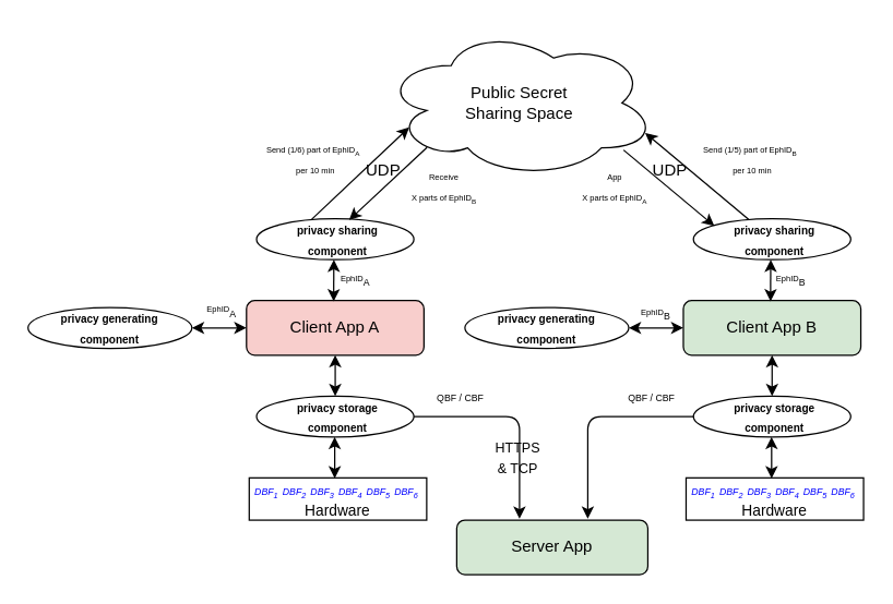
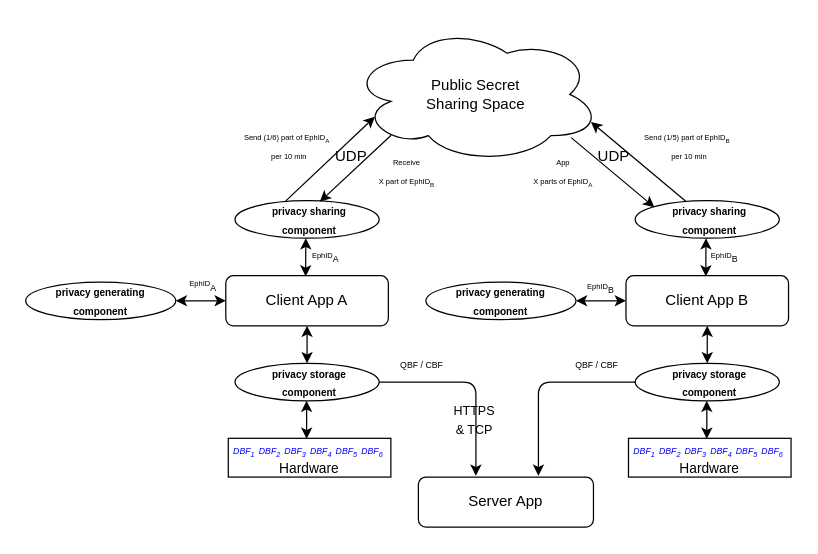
  <mxCell id="0" />
  <mxCell id="1" parent="0" />
- <mxCell id="2" value="Server App" style="rounded=1;whiteSpace=wrap;html=1;fillColor=#d5e8d4;" vertex="1" parent="1"><mxGeometry x="334" y="381" width="140" height="40" as="geometry" /></mxCell>
- <mxCell id="3" value="Client App A" style="rounded=1;whiteSpace=wrap;html=1;fillColor=#f8cecc;" vertex="1" parent="1"><mxGeometry x="180" y="220" width="130" height="40" as="geometry" /></mxCell>
+ <mxCell id="2" value="Server App" style="rounded=1;whiteSpace=wrap;html=1;" vertex="1" parent="1"><mxGeometry x="334" y="381" width="140" height="40" as="geometry" /></mxCell>
+ <mxCell id="3" value="Client App A" style="rounded=1;whiteSpace=wrap;html=1;" vertex="1" parent="1"><mxGeometry x="180" y="220" width="130" height="40" as="geometry" /></mxCell>
  <mxCell id="4" value="Public Secret &lt;br&gt;Sharing Space" style="ellipse;shape=cloud;whiteSpace=wrap;html=1;" vertex="1" parent="1"><mxGeometry x="280" y="20" width="200" height="110" as="geometry" /></mxCell>
  <mxCell id="5" value="&lt;font style=&quot;font-size: 7px&quot;&gt;&lt;i&gt;&lt;font color=&quot;#0000ff&quot;&gt;DBF&lt;sub&gt;1&amp;nbsp;&amp;nbsp;&lt;/sub&gt;DBF&lt;sub&gt;2&amp;nbsp;&amp;nbsp;&lt;/sub&gt;DBF&lt;sub&gt;3&amp;nbsp;&amp;nbsp;&lt;/sub&gt;DBF&lt;sub&gt;4&amp;nbsp;&amp;nbsp;&lt;/sub&gt;DBF&lt;sub&gt;5&amp;nbsp;&amp;nbsp;&lt;/sub&gt;DBF&lt;/font&gt;&lt;/i&gt;&lt;sub&gt;&lt;i&gt;&lt;font color=&quot;#0000ff&quot;&gt;6&amp;nbsp;&lt;/font&gt;&lt;/i&gt;&lt;br&gt;&lt;/sub&gt;&lt;/font&gt;&lt;font style=&quot;font-size: 11px&quot;&gt;Hardware&lt;/font&gt;&lt;span style=&quot;font-size: 7px&quot;&gt;&lt;br&gt;&lt;/span&gt;" style="rounded=0;whiteSpace=wrap;html=1;" vertex="1" parent="1"><mxGeometry x="182" y="350" width="130" height="31" as="geometry" /></mxCell>
  <mxCell id="6" value="" style="endArrow=classic;startArrow=classic;html=1;exitX=0.5;exitY=1;exitDx=0;exitDy=0;" edge="1" parent="1" source="3" target="7"><mxGeometry width="50" height="50" relative="1" as="geometry"><mxPoint x="238.62" y="261" as="sourcePoint" /><mxPoint x="239.38" y="260" as="targetPoint" /></mxGeometry></mxCell>
  <mxCell id="7" value="&lt;span style=&quot;color: rgba(0 , 0 , 0 , 0) ; font-family: monospace ; font-size: 0px&quot;&gt;%3CmxGraphModel%3E%3Croot%3E%3CmxCell%20id%3D%220%22%2F%3E%3CmxCell%20id%3D%221%22%20parent%3D%220%22%2F%3E%3CmxCell%20id%3D%222%22%20value%3D%22%26lt%3Bfont%20style%3D%26quot%3Bfont-size%3A%207px%26quot%3B%26gt%3Bprivacy%20storage%20component%26lt%3B%2Ffont%26gt%3B%22%20style%3D%22text%3Bhtml%3D1%3BstrokeColor%3Dnone%3BfillColor%3Dnone%3Balign%3Dcenter%3BverticalAlign%3Dmiddle%3BwhiteSpace%3Dwrap%3Brounded%3D0%3B%22%20vertex%3D%221%22%20parent%3D%221%22%3E%3CmxGeometry%20x%3D%22460%22%20y%3D%22190%22%20width%3D%22110%22%20height%3D%2220%22%20as%3D%22geometry%22%2F%3E%3C%2FmxCell%3E%3C%2Froot%3E%3C%2FmxGraphModel%3E&lt;/span&gt;&lt;span style=&quot;color: rgba(0 , 0 , 0 , 0) ; font-family: monospace ; font-size: 0px&quot;&gt;%3CmxGraphModel%3E%3Croot%3E%3CmxCell%20id%3D%220%22%2F%3E%3CmxCell%20id%3D%221%22%20parent%3D%220%22%2F%3E%3CmxCell%20id%3D%222%22%20value%3D%22%26lt%3Bfont%20style%3D%26quot%3Bfont-size%3A%207px%26quot%3B%26gt%3Bprivacy%20storage%20component%26lt%3B%2Ffont%26gt%3B%22%20style%3D%22text%3Bhtml%3D1%3BstrokeColor%3Dnone%3BfillColor%3Dnone%3Balign%3Dcenter%3BverticalAlign%3Dmiddle%3BwhiteSpace%3Dwrap%3Brounded%3D0%3B%22%20vertex%3D%221%22%20parent%3D%221%22%3E%3CmxGeometry%20x%3D%22460%22%20y%3D%22190%22%20width%3D%22110%22%20height%3D%2220%22%20as%3D%22geometry%22%2F%3E%3C%2FmxCell%3E%3C%2Froot%3E%3C%2FmxGraphModel%3E&lt;/span&gt;" style="ellipse;whiteSpace=wrap;html=1;" vertex="1" parent="1"><mxGeometry x="187.38" y="290" width="115.24" height="30" as="geometry" /></mxCell>
  <mxCell id="8" value="&lt;b&gt;&lt;font style=&quot;font-size: 8px&quot;&gt;privacy storage component&lt;/font&gt;&lt;/b&gt;" style="text;html=1;strokeColor=none;fillColor=none;align=center;verticalAlign=middle;whiteSpace=wrap;rounded=0;" vertex="1" parent="1"><mxGeometry x="197" y="290" width="100" height="30" as="geometry" /></mxCell>
  <mxCell id="9" value="" style="endArrow=classic;startArrow=classic;html=1;entryX=0.482;entryY=0.011;entryDx=0;entryDy=0;entryPerimeter=0;" edge="1" parent="1" target="5"><mxGeometry width="50" height="50" relative="1" as="geometry"><mxPoint x="244.62" y="320" as="sourcePoint" /><mxPoint x="245.294" y="349" as="targetPoint" /></mxGeometry></mxCell>
  <mxCell id="10" value="&lt;span style=&quot;color: rgba(0 , 0 , 0 , 0) ; font-family: monospace ; font-size: 0px&quot;&gt;%3CmxGraphModel%3E%3Croot%3E%3CmxCell%20id%3D%220%22%2F%3E%3CmxCell%20id%3D%221%22%20parent%3D%220%22%2F%3E%3CmxCell%20id%3D%222%22%20value%3D%22%26lt%3Bfont%20style%3D%26quot%3Bfont-size%3A%207px%26quot%3B%26gt%3Bprivacy%20storage%20component%26lt%3B%2Ffont%26gt%3B%22%20style%3D%22text%3Bhtml%3D1%3BstrokeColor%3Dnone%3BfillColor%3Dnone%3Balign%3Dcenter%3BverticalAlign%3Dmiddle%3BwhiteSpace%3Dwrap%3Brounded%3D0%3B%22%20vertex%3D%221%22%20parent%3D%221%22%3E%3CmxGeometry%20x%3D%22460%22%20y%3D%22190%22%20width%3D%22110%22%20height%3D%2220%22%20as%3D%22geometry%22%2F%3E%3C%2FmxCell%3E%3C%2Froot%3E%3C%2FmxGraphModel%3E&lt;/span&gt;&lt;span style=&quot;color: rgba(0 , 0 , 0 , 0) ; font-family: monospace ; font-size: 0px&quot;&gt;%3CmxGraphModel%3E%3Croot%3E%3CmxCell%20id%3D%220%22%2F%3E%3CmxCell%20id%3D%221%22%20parent%3D%220%22%2F%3E%3CmxCell%20id%3D%222%22%20value%3D%22%26lt%3Bfont%20style%3D%26quot%3Bfont-size%3A%207px%26quot%3B%26gt%3Bprivacy%20storage%20component%26lt%3B%2Ffont%26gt%3B%22%20style%3D%22text%3Bhtml%3D1%3BstrokeColor%3Dnone%3BfillColor%3Dnone%3Balign%3Dcenter%3BverticalAlign%3Dmiddle%3BwhiteSpace%3Dwrap%3Brounded%3D0%3B%22%20vertex%3D%221%22%20parent%3D%221%22%3E%3CmxGeometry%20x%3D%22460%22%20y%3D%22190%22%20width%3D%22110%22%20height%3D%2220%22%20as%3D%22geometry%22%2F%3E%3C%2FmxCell%3E%3C%2Froot%3E%3C%2FmxGraphModel%3E&lt;/span&gt;" style="ellipse;whiteSpace=wrap;html=1;" vertex="1" parent="1"><mxGeometry x="187.38" y="160" width="115.24" height="30" as="geometry" /></mxCell>
  <mxCell id="11" value="&lt;b&gt;&lt;font style=&quot;font-size: 8px&quot;&gt;privacy sharing component&lt;/font&gt;&lt;/b&gt;" style="text;html=1;strokeColor=none;fillColor=none;align=center;verticalAlign=middle;whiteSpace=wrap;rounded=0;" vertex="1" parent="1"><mxGeometry x="197" y="160" width="100" height="30" as="geometry" /></mxCell>
  <mxCell id="12" value="" style="endArrow=classic;startArrow=classic;html=1;exitX=0.491;exitY=0.013;exitDx=0;exitDy=0;exitPerimeter=0;" edge="1" parent="1" source="3"><mxGeometry width="50" height="50" relative="1" as="geometry"><mxPoint x="245" y="222" as="sourcePoint" /><mxPoint x="244" y="190" as="targetPoint" /></mxGeometry></mxCell>
  <mxCell id="13" value="" style="endArrow=classic;html=1;exitX=0.308;exitY=0.012;exitDx=0;exitDy=0;exitPerimeter=0;entryX=0.096;entryY=0.662;entryDx=0;entryDy=0;entryPerimeter=0;" edge="1" parent="1" source="11" target="4"><mxGeometry width="50" height="50" relative="1" as="geometry"><mxPoint x="247" y="140" as="sourcePoint" /><mxPoint x="297" y="90" as="targetPoint" /></mxGeometry></mxCell>
  <mxCell id="14" value="" style="endArrow=classic;html=1;entryX=0.582;entryY=0.028;entryDx=0;entryDy=0;entryPerimeter=0;exitX=0.161;exitY=0.797;exitDx=0;exitDy=0;exitPerimeter=0;" edge="1" parent="1" source="4" target="11"><mxGeometry width="50" height="50" relative="1" as="geometry"><mxPoint x="313" y="107" as="sourcePoint" /><mxPoint x="280" y="90" as="targetPoint" /></mxGeometry></mxCell>
  <mxCell id="15" value="&lt;font style=&quot;font-size: 6px&quot;&gt;Send (1/6) part of EphID&lt;sub&gt;A&lt;/sub&gt;&amp;nbsp;&lt;br&gt;&amp;nbsp;per 10 min&lt;/font&gt;" style="text;html=1;strokeColor=none;fillColor=none;align=center;verticalAlign=middle;whiteSpace=wrap;rounded=0;" vertex="1" parent="1"><mxGeometry x="180" y="110" width="100" height="10" as="geometry" /></mxCell>
- <mxCell id="16" value="&lt;font style=&quot;font-size: 6px&quot;&gt;Receive &lt;br&gt;X parts of EphID&lt;sub&gt;B&lt;/sub&gt;&lt;/font&gt;" style="text;html=1;strokeColor=none;fillColor=none;align=center;verticalAlign=middle;whiteSpace=wrap;rounded=0;" vertex="1" parent="1"><mxGeometry x="275" y="130" width="100" height="10" as="geometry" /></mxCell>
- <mxCell id="17" value="Client App B" style="rounded=1;whiteSpace=wrap;html=1;fillColor=#d5e8d4;" vertex="1" parent="1"><mxGeometry x="500" y="220" width="130" height="40" as="geometry" /></mxCell>
+ <mxCell id="16" value="&lt;font style=&quot;font-size: 6px&quot;&gt;Receive &lt;br&gt;X part of EphID&lt;sub&gt;B&lt;/sub&gt;&lt;/font&gt;" style="text;html=1;strokeColor=none;fillColor=none;align=center;verticalAlign=middle;whiteSpace=wrap;rounded=0;" vertex="1" parent="1"><mxGeometry x="275" y="130" width="100" height="10" as="geometry" /></mxCell>
+ <mxCell id="17" value="Client App B" style="rounded=1;whiteSpace=wrap;html=1;" vertex="1" parent="1"><mxGeometry x="500" y="220" width="130" height="40" as="geometry" /></mxCell>
  <mxCell id="18" value="&lt;font style=&quot;font-size: 7px&quot;&gt;&lt;i&gt;&lt;font color=&quot;#0000ff&quot;&gt;DBF&lt;sub&gt;1&amp;nbsp;&amp;nbsp;&lt;/sub&gt;DBF&lt;sub&gt;2&amp;nbsp;&amp;nbsp;&lt;/sub&gt;DBF&lt;sub&gt;3&amp;nbsp;&amp;nbsp;&lt;/sub&gt;DBF&lt;sub&gt;4&amp;nbsp;&amp;nbsp;&lt;/sub&gt;DBF&lt;sub&gt;5&amp;nbsp;&amp;nbsp;&lt;/sub&gt;DBF&lt;/font&gt;&lt;/i&gt;&lt;sub&gt;&lt;i&gt;&lt;font color=&quot;#0000ff&quot;&gt;6&amp;nbsp;&lt;/font&gt;&lt;/i&gt;&lt;br&gt;&lt;/sub&gt;&lt;/font&gt;&lt;font style=&quot;font-size: 11px&quot;&gt;Hardware&lt;/font&gt;&lt;span style=&quot;font-size: 7px&quot;&gt;&lt;br&gt;&lt;/span&gt;" style="rounded=0;whiteSpace=wrap;html=1;" vertex="1" parent="1"><mxGeometry x="502" y="350" width="130" height="31" as="geometry" /></mxCell>
  <mxCell id="19" value="" style="endArrow=classic;startArrow=classic;html=1;exitX=0.5;exitY=1;exitDx=0;exitDy=0;" edge="1" parent="1" source="17" target="20"><mxGeometry width="50" height="50" relative="1" as="geometry"><mxPoint x="558.62" y="261" as="sourcePoint" /><mxPoint x="559.38" y="260" as="targetPoint" /></mxGeometry></mxCell>
  <mxCell id="20" value="&lt;span style=&quot;color: rgba(0 , 0 , 0 , 0) ; font-family: monospace ; font-size: 0px&quot;&gt;%3CmxGraphModel%3E%3Croot%3E%3CmxCell%20id%3D%220%22%2F%3E%3CmxCell%20id%3D%221%22%20parent%3D%220%22%2F%3E%3CmxCell%20id%3D%222%22%20value%3D%22%26lt%3Bfont%20style%3D%26quot%3Bfont-size%3A%207px%26quot%3B%26gt%3Bprivacy%20storage%20component%26lt%3B%2Ffont%26gt%3B%22%20style%3D%22text%3Bhtml%3D1%3BstrokeColor%3Dnone%3BfillColor%3Dnone%3Balign%3Dcenter%3BverticalAlign%3Dmiddle%3BwhiteSpace%3Dwrap%3Brounded%3D0%3B%22%20vertex%3D%221%22%20parent%3D%221%22%3E%3CmxGeometry%20x%3D%22460%22%20y%3D%22190%22%20width%3D%22110%22%20height%3D%2220%22%20as%3D%22geometry%22%2F%3E%3C%2FmxCell%3E%3C%2Froot%3E%3C%2FmxGraphModel%3E&lt;/span&gt;&lt;span style=&quot;color: rgba(0 , 0 , 0 , 0) ; font-family: monospace ; font-size: 0px&quot;&gt;%3CmxGraphModel%3E%3Croot%3E%3CmxCell%20id%3D%220%22%2F%3E%3CmxCell%20id%3D%221%22%20parent%3D%220%22%2F%3E%3CmxCell%20id%3D%222%22%20value%3D%22%26lt%3Bfont%20style%3D%26quot%3Bfont-size%3A%207px%26quot%3B%26gt%3Bprivacy%20storage%20component%26lt%3B%2Ffont%26gt%3B%22%20style%3D%22text%3Bhtml%3D1%3BstrokeColor%3Dnone%3BfillColor%3Dnone%3Balign%3Dcenter%3BverticalAlign%3Dmiddle%3BwhiteSpace%3Dwrap%3Brounded%3D0%3B%22%20vertex%3D%221%22%20parent%3D%221%22%3E%3CmxGeometry%20x%3D%22460%22%20y%3D%22190%22%20width%3D%22110%22%20height%3D%2220%22%20as%3D%22geometry%22%2F%3E%3C%2FmxCell%3E%3C%2Froot%3E%3C%2FmxGraphModel%3E&lt;/span&gt;" style="ellipse;whiteSpace=wrap;html=1;" vertex="1" parent="1"><mxGeometry x="507.38" y="290" width="115.24" height="30" as="geometry" /></mxCell>
  <mxCell id="21" value="&lt;b&gt;&lt;font style=&quot;font-size: 8px&quot;&gt;privacy storage component&lt;/font&gt;&lt;/b&gt;" style="text;html=1;strokeColor=none;fillColor=none;align=center;verticalAlign=middle;whiteSpace=wrap;rounded=0;" vertex="1" parent="1"><mxGeometry x="517" y="290" width="100" height="30" as="geometry" /></mxCell>
  <mxCell id="22" value="" style="endArrow=classic;startArrow=classic;html=1;entryX=0.482;entryY=0.011;entryDx=0;entryDy=0;entryPerimeter=0;" edge="1" parent="1" target="18"><mxGeometry width="50" height="50" relative="1" as="geometry"><mxPoint x="564.62" y="320" as="sourcePoint" /><mxPoint x="565.294" y="349" as="targetPoint" /></mxGeometry></mxCell>
  <mxCell id="23" value="&lt;span style=&quot;color: rgba(0 , 0 , 0 , 0) ; font-family: monospace ; font-size: 0px&quot;&gt;%3CmxGraphModel%3E%3Croot%3E%3CmxCell%20id%3D%220%22%2F%3E%3CmxCell%20id%3D%221%22%20parent%3D%220%22%2F%3E%3CmxCell%20id%3D%222%22%20value%3D%22%26lt%3Bfont%20style%3D%26quot%3Bfont-size%3A%207px%26quot%3B%26gt%3Bprivacy%20storage%20component%26lt%3B%2Ffont%26gt%3B%22%20style%3D%22text%3Bhtml%3D1%3BstrokeColor%3Dnone%3BfillColor%3Dnone%3Balign%3Dcenter%3BverticalAlign%3Dmiddle%3BwhiteSpace%3Dwrap%3Brounded%3D0%3B%22%20vertex%3D%221%22%20parent%3D%221%22%3E%3CmxGeometry%20x%3D%22460%22%20y%3D%22190%22%20width%3D%22110%22%20height%3D%2220%22%20as%3D%22geometry%22%2F%3E%3C%2FmxCell%3E%3C%2Froot%3E%3C%2FmxGraphModel%3E&lt;/span&gt;&lt;span style=&quot;color: rgba(0 , 0 , 0 , 0) ; font-family: monospace ; font-size: 0px&quot;&gt;%3CmxGraphModel%3E%3Croot%3E%3CmxCell%20id%3D%220%22%2F%3E%3CmxCell%20id%3D%221%22%20parent%3D%220%22%2F%3E%3CmxCell%20id%3D%222%22%20value%3D%22%26lt%3Bfont%20style%3D%26quot%3Bfont-size%3A%207px%26quot%3B%26gt%3Bprivacy%20storage%20component%26lt%3B%2Ffont%26gt%3B%22%20style%3D%22text%3Bhtml%3D1%3BstrokeColor%3Dnone%3BfillColor%3Dnone%3Balign%3Dcenter%3BverticalAlign%3Dmiddle%3BwhiteSpace%3Dwrap%3Brounded%3D0%3B%22%20vertex%3D%221%22%20parent%3D%221%22%3E%3CmxGeometry%20x%3D%22460%22%20y%3D%22190%22%20width%3D%22110%22%20height%3D%2220%22%20as%3D%22geometry%22%2F%3E%3C%2FmxCell%3E%3C%2Froot%3E%3C%2FmxGraphModel%3E&lt;/span&gt;" style="ellipse;whiteSpace=wrap;html=1;" vertex="1" parent="1"><mxGeometry x="507.38" y="160" width="115.24" height="30" as="geometry" /></mxCell>
  <mxCell id="24" value="&lt;b&gt;&lt;font style=&quot;font-size: 8px&quot;&gt;privacy sharing component&lt;/font&gt;&lt;/b&gt;" style="text;html=1;strokeColor=none;fillColor=none;align=center;verticalAlign=middle;whiteSpace=wrap;rounded=0;" vertex="1" parent="1"><mxGeometry x="517" y="160" width="100" height="30" as="geometry" /></mxCell>
  <mxCell id="25" value="" style="endArrow=classic;startArrow=classic;html=1;exitX=0.491;exitY=0.013;exitDx=0;exitDy=0;exitPerimeter=0;" edge="1" parent="1" source="17"><mxGeometry width="50" height="50" relative="1" as="geometry"><mxPoint x="565" y="222" as="sourcePoint" /><mxPoint x="564" y="190" as="targetPoint" /></mxGeometry></mxCell>
  <mxCell id="26" value="" style="endArrow=classic;html=1;exitX=0.308;exitY=0.012;exitDx=0;exitDy=0;exitPerimeter=0;entryX=0.96;entryY=0.7;entryDx=0;entryDy=0;entryPerimeter=0;" edge="1" parent="1" source="24" target="4"><mxGeometry width="50" height="50" relative="1" as="geometry"><mxPoint x="567" y="140" as="sourcePoint" /><mxPoint x="619.2" y="92.82" as="targetPoint" /></mxGeometry></mxCell>
  <mxCell id="27" value="" style="endArrow=classic;html=1;entryX=0.133;entryY=0.174;entryDx=0;entryDy=0;entryPerimeter=0;exitX=0.881;exitY=0.814;exitDx=0;exitDy=0;exitPerimeter=0;" edge="1" parent="1" target="23" source="4"><mxGeometry width="50" height="50" relative="1" as="geometry"><mxPoint x="454" y="175" as="sourcePoint" /><mxPoint x="600" y="90" as="targetPoint" /></mxGeometry></mxCell>
  <mxCell id="28" value="&lt;font style=&quot;font-size: 6px&quot;&gt;Send (1/5) part of EphID&lt;sub&gt;B&lt;/sub&gt;&amp;nbsp;&lt;br&gt;&amp;nbsp;per 10 min&lt;/font&gt;" style="text;html=1;strokeColor=none;fillColor=none;align=center;verticalAlign=middle;whiteSpace=wrap;rounded=0;" vertex="1" parent="1"><mxGeometry x="500" y="110" width="100" height="10" as="geometry" /></mxCell>
  <mxCell id="29" value="&lt;font style=&quot;font-size: 6px&quot;&gt;App &lt;br&gt;X parts of EphID&lt;sub&gt;A&lt;/sub&gt;&lt;/font&gt;" style="text;html=1;strokeColor=none;fillColor=none;align=center;verticalAlign=middle;whiteSpace=wrap;rounded=0;" vertex="1" parent="1"><mxGeometry x="400" y="130" width="100" height="10" as="geometry" /></mxCell>
  <mxCell id="30" value="" style="endArrow=classic;html=1;exitX=1;exitY=0.5;exitDx=0;exitDy=0;" edge="1" parent="1" source="7"><mxGeometry width="50" height="50" relative="1" as="geometry"><mxPoint x="350" y="340" as="sourcePoint" /><mxPoint x="380" y="380" as="targetPoint" /><Array as="points"><mxPoint x="380" y="305" /></Array></mxGeometry></mxCell>
  <mxCell id="31" value="" style="endArrow=classic;html=1;exitX=0;exitY=0.5;exitDx=0;exitDy=0;" edge="1" parent="1" source="20"><mxGeometry width="50" height="50" relative="1" as="geometry"><mxPoint x="350" y="340" as="sourcePoint" /><mxPoint x="430" y="380" as="targetPoint" /><Array as="points"><mxPoint x="430" y="305" /></Array></mxGeometry></mxCell>
  <mxCell id="32" value="&lt;font style=&quot;font-size: 7px&quot;&gt;QBF / CBF&lt;/font&gt;" style="text;html=1;strokeColor=none;fillColor=none;align=center;verticalAlign=middle;whiteSpace=wrap;rounded=0;" vertex="1" parent="1"><mxGeometry x="312" y="280" width="50" height="20" as="geometry" /></mxCell>
  <mxCell id="33" value="&lt;font style=&quot;font-size: 7px&quot;&gt;QBF / CBF&lt;/font&gt;" style="text;html=1;strokeColor=none;fillColor=none;align=center;verticalAlign=middle;whiteSpace=wrap;rounded=0;" vertex="1" parent="1"><mxGeometry x="452" y="280" width="50" height="20" as="geometry" /></mxCell>
  <mxCell id="34" value="&lt;font style=&quot;font-size: 10px&quot;&gt;HTTPS&lt;br&gt;&amp;amp; TCP&lt;/font&gt;" style="text;html=1;strokeColor=none;fillColor=none;align=center;verticalAlign=middle;whiteSpace=wrap;rounded=0;" vertex="1" parent="1"><mxGeometry x="359" y="325" width="40" height="20" as="geometry" /></mxCell>
  <mxCell id="35" value="UDP" style="text;html=1;strokeColor=none;fillColor=none;align=center;verticalAlign=middle;whiteSpace=wrap;rounded=0;" vertex="1" parent="1"><mxGeometry x="264" y="120" width="33" height="10" as="geometry" /></mxCell>
  <mxCell id="36" value="UDP" style="text;html=1;strokeColor=none;fillColor=none;align=center;verticalAlign=middle;whiteSpace=wrap;rounded=0;" vertex="1" parent="1"><mxGeometry x="474.38" y="120" width="33" height="10" as="geometry" /></mxCell>
  <mxCell id="37" value="&lt;font style=&quot;font-size: 8px&quot;&gt;&lt;b&gt;privacy generating &lt;br&gt;component&lt;/b&gt;&lt;/font&gt;" style="ellipse;whiteSpace=wrap;html=1;" vertex="1" parent="1"><mxGeometry x="20" y="225" width="120" height="30" as="geometry" /></mxCell>
  <mxCell id="38" value="" style="endArrow=classic;startArrow=classic;html=1;exitX=1;exitY=0.5;exitDx=0;exitDy=0;entryX=0;entryY=0.5;entryDx=0;entryDy=0;" edge="1" parent="1" source="37" target="3"><mxGeometry width="50" height="50" relative="1" as="geometry"><mxPoint x="220" y="230" as="sourcePoint" /><mxPoint x="270" y="180" as="targetPoint" /></mxGeometry></mxCell>
  <mxCell id="39" value="&lt;font style=&quot;font-size: 8px&quot;&gt;&lt;b&gt;privacy generating &lt;br&gt;component&lt;/b&gt;&lt;/font&gt;" style="ellipse;whiteSpace=wrap;html=1;" vertex="1" parent="1"><mxGeometry x="340" y="225" width="120" height="30" as="geometry" /></mxCell>
  <mxCell id="40" value="" style="endArrow=classic;startArrow=classic;html=1;exitX=1;exitY=0.5;exitDx=0;exitDy=0;entryX=0;entryY=0.5;entryDx=0;entryDy=0;" edge="1" parent="1" source="39"><mxGeometry width="50" height="50" relative="1" as="geometry"><mxPoint x="540" y="230" as="sourcePoint" /><mxPoint x="500" y="240" as="targetPoint" /></mxGeometry></mxCell>
  <mxCell id="41" value="&lt;span style=&quot;font-size: 6px&quot;&gt;EphID&lt;/span&gt;&lt;sub style=&quot;font-size: 7px&quot;&gt;A&lt;span&gt;&amp;nbsp;&lt;/span&gt;&lt;/sub&gt;" style="text;html=1;strokeColor=none;fillColor=none;align=center;verticalAlign=middle;whiteSpace=wrap;rounded=0;" vertex="1" parent="1"><mxGeometry x="143" y="216" width="40" height="20" as="geometry" /></mxCell>
  <mxCell id="42" value="&lt;span style=&quot;font-size: 6px&quot;&gt;EphID&lt;/span&gt;&lt;sub style=&quot;font-size: 7px&quot;&gt;A&lt;span&gt;&amp;nbsp;&lt;/span&gt;&lt;/sub&gt;" style="text;html=1;strokeColor=none;fillColor=none;align=center;verticalAlign=middle;whiteSpace=wrap;rounded=0;" vertex="1" parent="1"><mxGeometry x="241" y="193" width="40" height="20" as="geometry" /></mxCell>
  <mxCell id="43" value="&lt;span style=&quot;font-size: 6px&quot;&gt;EphID&lt;/span&gt;&lt;sub style=&quot;font-size: 7px&quot;&gt;B&lt;span&gt;&amp;nbsp;&lt;/span&gt;&lt;/sub&gt;" style="text;html=1;strokeColor=none;fillColor=none;align=center;verticalAlign=middle;whiteSpace=wrap;rounded=0;" vertex="1" parent="1"><mxGeometry x="461" y="218" width="40" height="20" as="geometry" /></mxCell>
  <mxCell id="44" value="&lt;span style=&quot;font-size: 6px&quot;&gt;EphID&lt;/span&gt;&lt;sub style=&quot;font-size: 7px&quot;&gt;B&lt;span&gt;&amp;nbsp;&lt;/span&gt;&lt;/sub&gt;" style="text;html=1;strokeColor=none;fillColor=none;align=center;verticalAlign=middle;whiteSpace=wrap;rounded=0;" vertex="1" parent="1"><mxGeometry x="560" y="193" width="40" height="20" as="geometry" /></mxCell>
